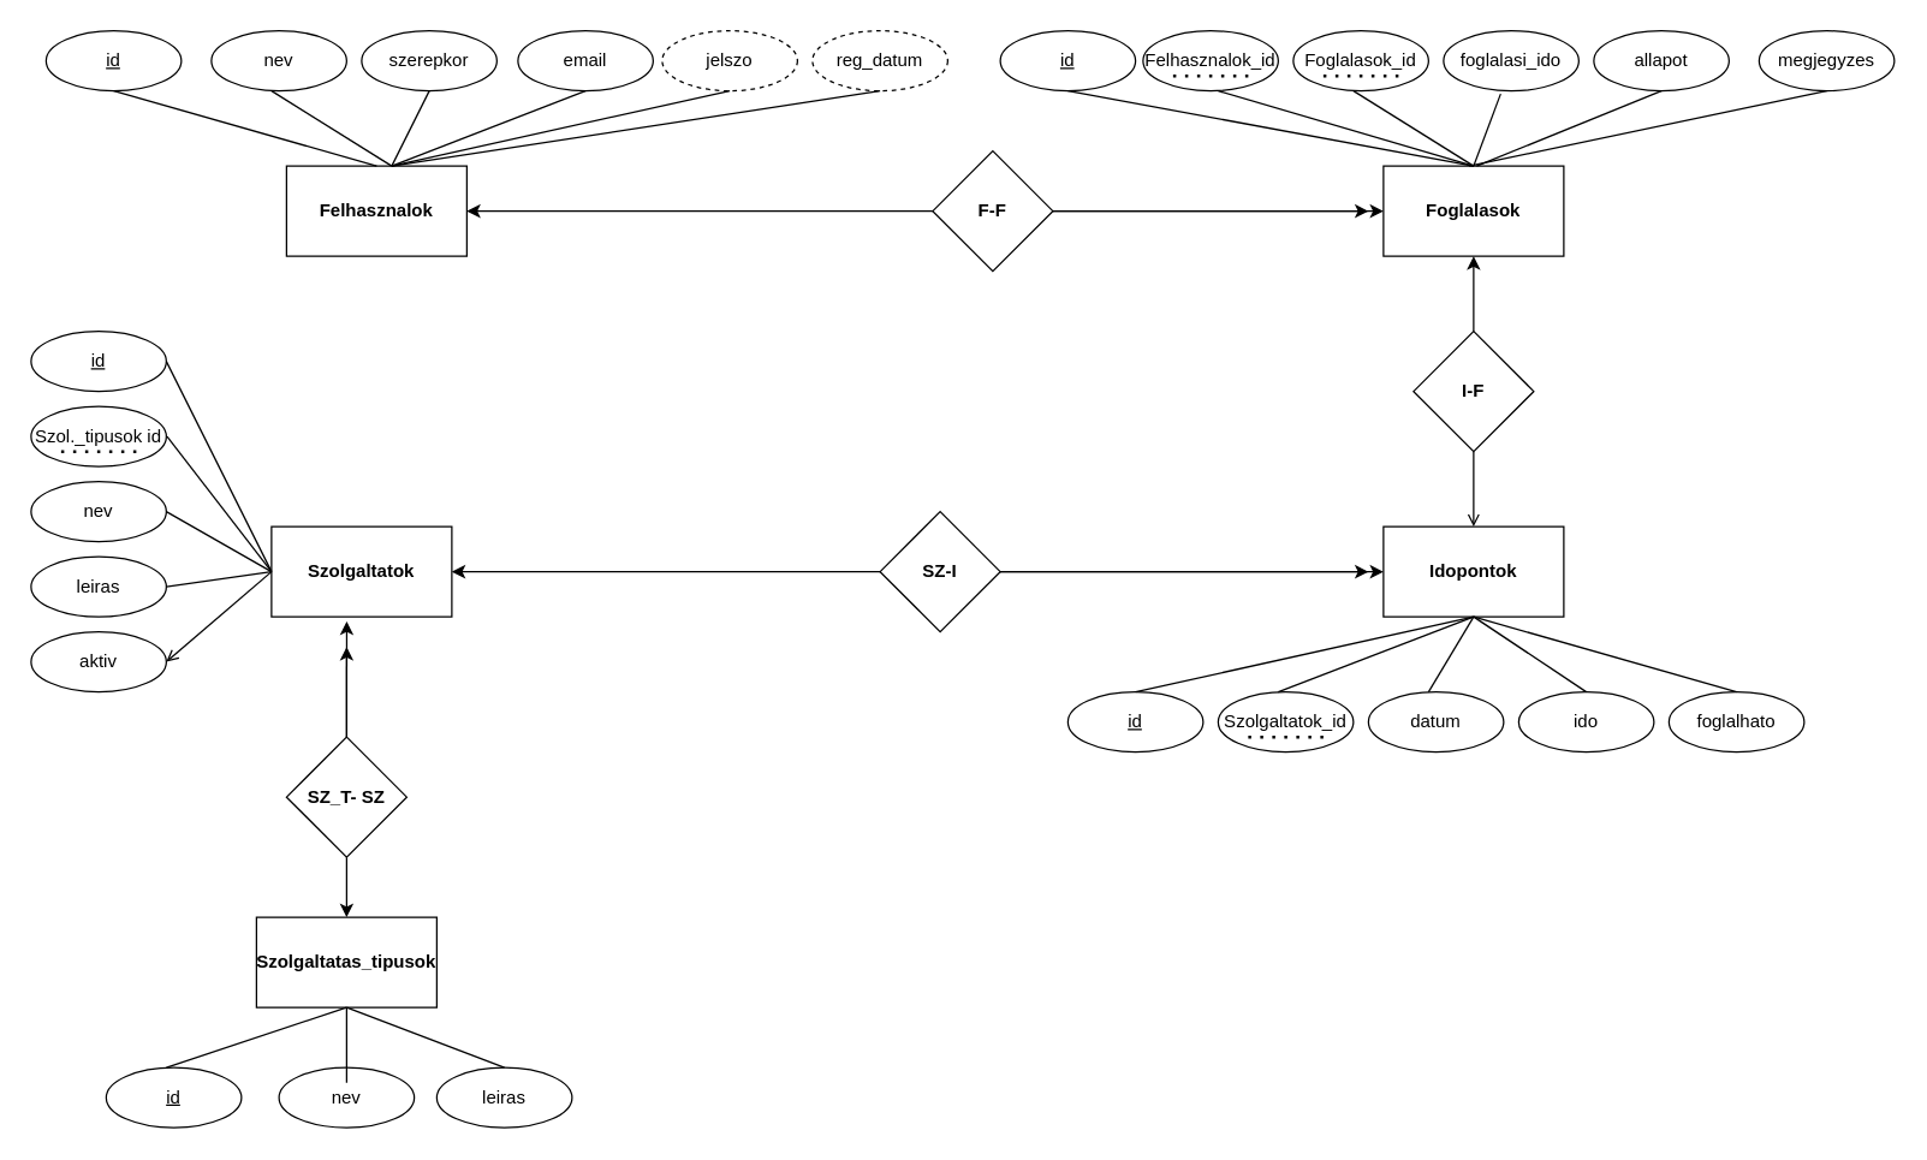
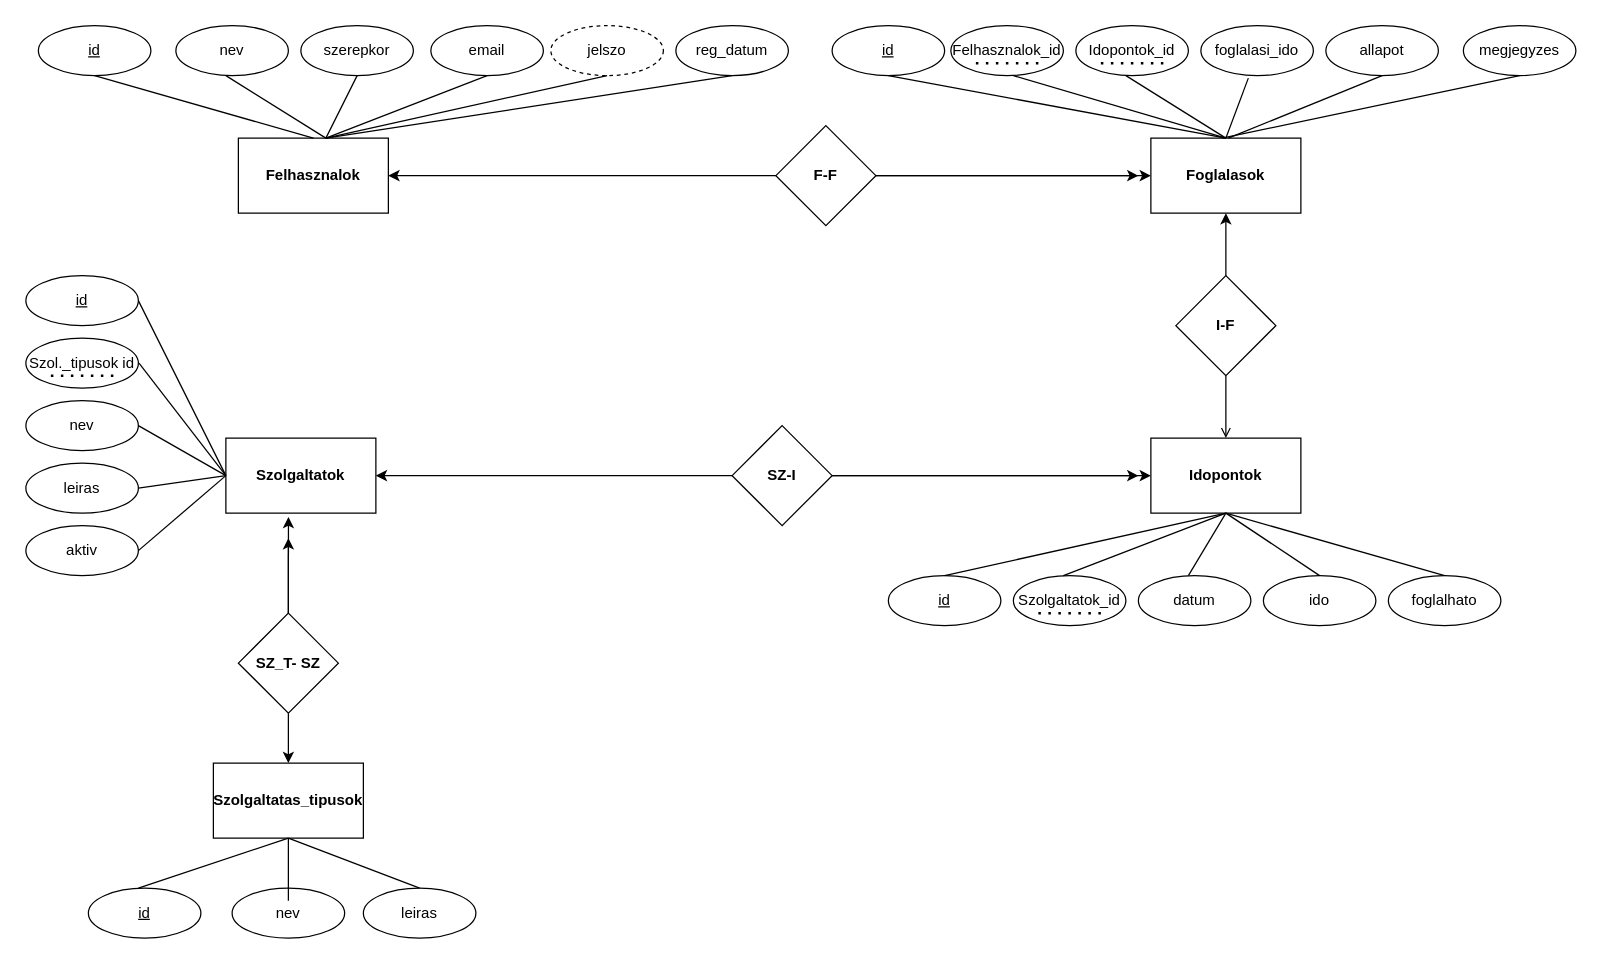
  <mxCell id="0" />
  <mxCell id="1" parent="0" />
  <mxCell id="2" value="&lt;b&gt;Felhasznalok&lt;/b&gt;" style="rounded=0;whiteSpace=wrap;html=1;" vertex="1" parent="1"><mxGeometry x="190" y="110" width="120" height="60" as="geometry" /></mxCell>
  <mxCell id="3" value="&lt;u&gt;id&lt;/u&gt;" style="ellipse;whiteSpace=wrap;html=1;" vertex="1" parent="1"><mxGeometry x="30" y="20" width="90" height="40" as="geometry" /></mxCell>
  <mxCell id="4" value="nev" style="ellipse;whiteSpace=wrap;html=1;" vertex="1" parent="1"><mxGeometry x="140" y="20" width="90" height="40" as="geometry" /></mxCell>
  <mxCell id="5" value="email" style="ellipse;whiteSpace=wrap;html=1;" vertex="1" parent="1"><mxGeometry x="344" y="20" width="90" height="40" as="geometry" /></mxCell>
  <mxCell id="6" value="jelszo" style="ellipse;whiteSpace=wrap;html=1;dashed=1;" vertex="1" parent="1"><mxGeometry x="440" y="20" width="90" height="40" as="geometry" /></mxCell>
  <mxCell id="7" value="szerepkor" style="ellipse;whiteSpace=wrap;html=1;" vertex="1" parent="1"><mxGeometry x="240" y="20" width="90" height="40" as="geometry" /></mxCell>
  <mxCell id="8" value="&lt;b&gt;Szolgaltatok&lt;/b&gt;" style="rounded=0;whiteSpace=wrap;html=1;" vertex="1" parent="1"><mxGeometry x="180" y="350" width="120" height="60" as="geometry" /></mxCell>
- <mxCell id="9" value="reg_datum" style="ellipse;whiteSpace=wrap;html=1;dashed=1;" vertex="1" parent="1"><mxGeometry x="540" y="20" width="90" height="40" as="geometry" /></mxCell>
+ <mxCell id="9" value="reg_datum" style="ellipse;whiteSpace=wrap;html=1;" vertex="1" parent="1"><mxGeometry x="540" y="20" width="90" height="40" as="geometry" /></mxCell>
  <mxCell id="10" value="&lt;u style=&quot;&quot;&gt;id&lt;/u&gt;" style="ellipse;whiteSpace=wrap;html=1;" vertex="1" parent="1"><mxGeometry y="220" width="90" height="40" as="geometry" x="20" /></mxCell>
  <mxCell id="11" value="&lt;font style=&quot;font-size: 12px;&quot;&gt;Szol._tipusok id&lt;/font&gt;" style="ellipse;whiteSpace=wrap;html=1;" vertex="1" parent="1"><mxGeometry y="270" width="90" height="40" as="geometry" x="20" /></mxCell>
  <mxCell id="12" value="nev" style="ellipse;whiteSpace=wrap;html=1;" vertex="1" parent="1"><mxGeometry y="320" width="90" height="40" as="geometry" x="20" /></mxCell>
  <mxCell id="13" value="leiras" style="ellipse;whiteSpace=wrap;html=1;" vertex="1" parent="1"><mxGeometry y="370" width="90" height="40" as="geometry" x="20" /></mxCell>
  <mxCell id="14" value="aktiv" style="ellipse;whiteSpace=wrap;html=1;" vertex="1" parent="1"><mxGeometry y="420" width="90" height="40" as="geometry" x="20" /></mxCell>
  <mxCell id="15" value="&lt;b&gt;Foglalasok&lt;/b&gt;" style="rounded=0;whiteSpace=wrap;html=1;" vertex="1" parent="1"><mxGeometry x="920" y="110" width="120" height="60" as="geometry" /></mxCell>
  <mxCell id="16" value="&lt;u&gt;id&lt;/u&gt;" style="ellipse;whiteSpace=wrap;html=1;" vertex="1" parent="1"><mxGeometry x="665" y="20" width="90" height="40" as="geometry" /></mxCell>
  <mxCell id="17" value="Felhasznalok_id" style="ellipse;whiteSpace=wrap;html=1;" vertex="1" parent="1"><mxGeometry x="760" y="20" width="90" height="40" as="geometry" /></mxCell>
- <mxCell id="18" value="Foglalasok_id" style="ellipse;whiteSpace=wrap;html=1;" vertex="1" parent="1"><mxGeometry x="860" y="20" width="90" height="40" as="geometry" /></mxCell>
+ <mxCell id="18" value="Idopontok_id" style="ellipse;whiteSpace=wrap;html=1;" vertex="1" parent="1"><mxGeometry x="860" y="20" width="90" height="40" as="geometry" /></mxCell>
  <mxCell id="19" value="foglalasi_ido&lt;span style=&quot;color: rgba(0, 0, 0, 0); font-family: monospace; font-size: 0px; text-align: start; text-wrap-mode: nowrap;&quot;&gt;%3CmxGraphModel%3E%3Croot%3E%3CmxCell%20id%3D%220%22%2F%3E%3CmxCell%20id%3D%221%22%20parent%3D%220%22%2F%3E%3CmxCell%20id%3D%222%22%20value%3D%22leiras%22%20style%3D%22ellipse%3BwhiteSpace%3Dwrap%3Bhtml%3D1%3B%22%20vertex%3D%221%22%20parent%3D%221%22%3E%3CmxGeometry%20x%3D%22490%22%20y%3D%22580%22%20width%3D%2290%22%20height%3D%2240%22%20as%3D%22geometry%22%2F%3E%3C%2FmxCell%3E%3C%2Froot%3E%3C%2FmxGraphModel%3E&lt;/span&gt;&lt;span style=&quot;color: rgba(0, 0, 0, 0); font-family: monospace; font-size: 0px; text-align: start; text-wrap-mode: nowrap;&quot;&gt;%3CmxGraphModel%3E%3Croot%3E%3CmxCell%20id%3D%220%22%2F%3E%3CmxCell%20id%3D%221%22%20parent%3D%220%22%2F%3E%3CmxCell%20id%3D%222%22%20value%3D%22leiras%22%20style%3D%22ellipse%3BwhiteSpace%3Dwrap%3Bhtml%3D1%3B%22%20vertex%3D%221%22%20parent%3D%221%22%3E%3CmxGeometry%20x%3D%22490%22%20y%3D%22580%22%20width%3D%2290%22%20height%3D%2240%22%20as%3D%22geometry%22%2F%3E%3C%2FmxCell%3E%3C%2Froot%3E%3C%2FmxGraphModel%3E&lt;/span&gt;" style="ellipse;whiteSpace=wrap;html=1;" vertex="1" parent="1"><mxGeometry x="960" y="20" width="90" height="40" as="geometry" /></mxCell>
  <mxCell id="20" value="allapot" style="ellipse;whiteSpace=wrap;html=1;" vertex="1" parent="1"><mxGeometry x="1060" y="20" width="90" height="40" as="geometry" /></mxCell>
  <mxCell id="21" value="megjegyzes" style="ellipse;whiteSpace=wrap;html=1;" vertex="1" parent="1"><mxGeometry x="1170" y="20" width="90" height="40" as="geometry" /></mxCell>
  <mxCell id="22" value="" style="endArrow=none;html=1;rounded=0;exitX=0.5;exitY=0;exitDx=0;exitDy=0;entryX=0.5;entryY=1;entryDx=0;entryDy=0;" edge="1" parent="1" source="2" target="3"><mxGeometry width="50" height="50" relative="1" as="geometry"><mxPoint x="30" y="130" as="sourcePoint" /><mxPoint x="80" y="80" as="targetPoint" /></mxGeometry></mxCell>
  <mxCell id="23" value="" style="endArrow=none;html=1;rounded=0;entryX=0.5;entryY=1;entryDx=0;entryDy=0;" edge="1" parent="1"><mxGeometry width="50" height="50" relative="1" as="geometry"><mxPoint x="260" y="110" as="sourcePoint" /><mxPoint x="180" y="60" as="targetPoint" /></mxGeometry></mxCell>
  <mxCell id="24" value="" style="endArrow=none;html=1;rounded=0;exitX=0.5;exitY=1;exitDx=0;exitDy=0;" edge="1" parent="1" source="7"><mxGeometry width="50" height="50" relative="1" as="geometry"><mxPoint x="250" y="130" as="sourcePoint" /><mxPoint x="260" y="110" as="targetPoint" /></mxGeometry></mxCell>
  <mxCell id="25" value="" style="endArrow=none;html=1;rounded=0;entryX=0.5;entryY=1;entryDx=0;entryDy=0;" edge="1" parent="1" target="5"><mxGeometry width="50" height="50" relative="1" as="geometry"><mxPoint x="260" y="110" as="sourcePoint" /><mxPoint x="420" y="90" as="targetPoint" /></mxGeometry></mxCell>
  <mxCell id="26" value="" style="endArrow=none;html=1;rounded=0;entryX=0.5;entryY=1;entryDx=0;entryDy=0;" edge="1" parent="1" target="6"><mxGeometry width="50" height="50" relative="1" as="geometry"><mxPoint x="260" y="110" as="sourcePoint" /><mxPoint x="389" y="60" as="targetPoint" /></mxGeometry></mxCell>
  <mxCell id="27" value="" style="endArrow=none;html=1;rounded=0;entryX=0.5;entryY=1;entryDx=0;entryDy=0;" edge="1" parent="1" target="9"><mxGeometry width="50" height="50" relative="1" as="geometry"><mxPoint x="260" y="110" as="sourcePoint" /><mxPoint x="595" y="80" as="targetPoint" /></mxGeometry></mxCell>
  <mxCell id="28" style="edgeStyle=orthogonalEdgeStyle;rounded=0;orthogonalLoop=1;jettySize=auto;html=1;exitX=1;exitY=0.5;exitDx=0;exitDy=0;" edge="1" parent="1" source="31" target="15"><mxGeometry relative="1" as="geometry" /></mxCell>
  <mxCell id="29" style="edgeStyle=orthogonalEdgeStyle;rounded=0;orthogonalLoop=1;jettySize=auto;html=1;exitX=1;exitY=0.5;exitDx=0;exitDy=0;" edge="1" parent="1" source="31"><mxGeometry relative="1" as="geometry"><mxPoint x="910" y="140" as="targetPoint" /></mxGeometry></mxCell>
  <mxCell id="30" style="edgeStyle=orthogonalEdgeStyle;rounded=0;orthogonalLoop=1;jettySize=auto;html=1;exitX=0;exitY=0.5;exitDx=0;exitDy=0;entryX=1;entryY=0.5;entryDx=0;entryDy=0;" edge="1" parent="1" source="31" target="2"><mxGeometry relative="1" as="geometry" /></mxCell>
  <mxCell id="31" value="&lt;b&gt;F-F&lt;/b&gt;" style="rhombus;whiteSpace=wrap;html=1;" vertex="1" parent="1"><mxGeometry x="620" y="100" width="80" height="80" as="geometry" /></mxCell>
  <mxCell id="32" value="" style="endArrow=none;html=1;rounded=0;entryX=1;entryY=0.5;entryDx=0;entryDy=0;" edge="1" parent="1" target="10"><mxGeometry width="50" height="50" relative="1" as="geometry"><mxPoint x="180" y="380" as="sourcePoint" /><mxPoint x="310" y="320" as="targetPoint" /></mxGeometry></mxCell>
  <mxCell id="33" value="" style="endArrow=none;html=1;rounded=0;exitX=0.5;exitY=1;exitDx=0;exitDy=0;" edge="1" parent="1"><mxGeometry width="50" height="50" relative="1" as="geometry"><mxPoint x="110.5" y="290" as="sourcePoint" /><mxPoint x="180" y="380" as="targetPoint" /></mxGeometry></mxCell>
  <mxCell id="34" value="" style="endArrow=none;html=1;rounded=0;" edge="1" parent="1"><mxGeometry width="50" height="50" relative="1" as="geometry"><mxPoint x="180" y="380" as="sourcePoint" /><mxPoint x="110" y="340" as="targetPoint" /></mxGeometry></mxCell>
  <mxCell id="35" value="" style="endArrow=none;html=1;rounded=0;entryX=1;entryY=0.5;entryDx=0;entryDy=0;" edge="1" parent="1" target="13"><mxGeometry width="50" height="50" relative="1" as="geometry"><mxPoint x="180" y="380" as="sourcePoint" /><mxPoint x="240" y="490" as="targetPoint" /></mxGeometry></mxCell>
- <mxCell id="36" value="" style="endArrow=open;html=1;rounded=0;entryX=1;entryY=0.5;entryDx=0;entryDy=0;exitX=0;exitY=0.5;exitDx=0;exitDy=0;" edge="1" parent="1" source="8" target="14"><mxGeometry width="50" height="50" relative="1" as="geometry"><mxPoint x="240" y="410" as="sourcePoint" /><mxPoint x="375" y="460" as="targetPoint" /></mxGeometry></mxCell>
+ <mxCell id="36" value="" style="endArrow=none;html=1;rounded=0;entryX=1;entryY=0.5;entryDx=0;entryDy=0;exitX=0;exitY=0.5;exitDx=0;exitDy=0;" edge="1" parent="1" source="8" target="14"><mxGeometry width="50" height="50" relative="1" as="geometry"><mxPoint x="240" y="410" as="sourcePoint" /><mxPoint x="375" y="460" as="targetPoint" /></mxGeometry></mxCell>
  <mxCell id="37" value="&lt;b&gt;Idopontok&lt;/b&gt;" style="rounded=0;whiteSpace=wrap;html=1;" vertex="1" parent="1"><mxGeometry x="920" y="350" width="120" height="60" as="geometry" /></mxCell>
  <mxCell id="38" value="&lt;u&gt;id&lt;/u&gt;" style="ellipse;whiteSpace=wrap;html=1;" vertex="1" parent="1"><mxGeometry x="710" y="460" width="90" height="40" as="geometry" /></mxCell>
  <mxCell id="39" value="Szolgaltatok_id" style="ellipse;whiteSpace=wrap;html=1;" vertex="1" parent="1"><mxGeometry x="810" y="460" width="90" height="40" as="geometry" /></mxCell>
  <mxCell id="40" value="datum" style="ellipse;whiteSpace=wrap;html=1;" vertex="1" parent="1"><mxGeometry x="910" y="460" width="90" height="40" as="geometry" /></mxCell>
  <mxCell id="41" value="ido" style="ellipse;whiteSpace=wrap;html=1;" vertex="1" parent="1"><mxGeometry x="1010" y="460" width="90" height="40" as="geometry" /></mxCell>
  <mxCell id="42" value="foglalhato" style="ellipse;whiteSpace=wrap;html=1;" vertex="1" parent="1"><mxGeometry x="1110" y="460" width="90" height="40" as="geometry" /></mxCell>
  <mxCell id="43" value="" style="endArrow=none;html=1;rounded=0;exitX=0.5;exitY=0;exitDx=0;exitDy=0;" edge="1" parent="1" source="38"><mxGeometry width="50" height="50" relative="1" as="geometry"><mxPoint x="930" y="460" as="sourcePoint" /><mxPoint x="980" y="410" as="targetPoint" /></mxGeometry></mxCell>
  <mxCell id="44" value="" style="endArrow=none;html=1;rounded=0;exitX=0.5;exitY=0;exitDx=0;exitDy=0;" edge="1" parent="1"><mxGeometry width="50" height="50" relative="1" as="geometry"><mxPoint x="850" y="460" as="sourcePoint" /><mxPoint x="980" y="410" as="targetPoint" /></mxGeometry></mxCell>
  <mxCell id="45" value="" style="endArrow=none;html=1;rounded=0;exitX=0.5;exitY=0;exitDx=0;exitDy=0;" edge="1" parent="1"><mxGeometry width="50" height="50" relative="1" as="geometry"><mxPoint x="950" y="460" as="sourcePoint" /><mxPoint x="980" y="410" as="targetPoint" /></mxGeometry></mxCell>
  <mxCell id="46" value="" style="endArrow=none;html=1;rounded=0;exitX=0.5;exitY=0;exitDx=0;exitDy=0;" edge="1" parent="1" source="41"><mxGeometry width="50" height="50" relative="1" as="geometry"><mxPoint x="950" y="460" as="sourcePoint" /><mxPoint x="980" y="410" as="targetPoint" /></mxGeometry></mxCell>
  <mxCell id="47" value="" style="endArrow=none;html=1;rounded=0;exitX=0.5;exitY=0;exitDx=0;exitDy=0;" edge="1" parent="1"><mxGeometry width="50" height="50" relative="1" as="geometry"><mxPoint x="1155" y="460" as="sourcePoint" /><mxPoint x="980" y="410" as="targetPoint" /></mxGeometry></mxCell>
  <mxCell id="48" value="&lt;b&gt;Szolgaltatas_tipusok&lt;/b&gt;" style="rounded=0;whiteSpace=wrap;html=1;" vertex="1" parent="1"><mxGeometry x="170" y="610" width="120" height="60" as="geometry" /></mxCell>
  <mxCell id="49" value="&lt;u&gt;id&lt;/u&gt;" style="ellipse;whiteSpace=wrap;html=1;" vertex="1" parent="1"><mxGeometry x="70" y="710" width="90" height="40" as="geometry" /></mxCell>
  <mxCell id="50" value="nev" style="ellipse;whiteSpace=wrap;html=1;" vertex="1" parent="1"><mxGeometry x="185" y="710" width="90" height="40" as="geometry" /></mxCell>
  <mxCell id="51" value="leiras" style="ellipse;whiteSpace=wrap;html=1;" vertex="1" parent="1"><mxGeometry x="290" y="710" width="90" height="40" as="geometry" /></mxCell>
  <mxCell id="52" style="edgeStyle=orthogonalEdgeStyle;rounded=0;orthogonalLoop=1;jettySize=auto;html=1;exitX=1;exitY=0.5;exitDx=0;exitDy=0;" edge="1" parent="1" source="55" target="37"><mxGeometry relative="1" as="geometry" /></mxCell>
  <mxCell id="53" style="edgeStyle=orthogonalEdgeStyle;rounded=0;orthogonalLoop=1;jettySize=auto;html=1;exitX=1;exitY=0.5;exitDx=0;exitDy=0;" edge="1" parent="1" source="55"><mxGeometry relative="1" as="geometry"><mxPoint x="910" y="380" as="targetPoint" /></mxGeometry></mxCell>
  <mxCell id="54" style="edgeStyle=orthogonalEdgeStyle;rounded=0;orthogonalLoop=1;jettySize=auto;html=1;exitX=0;exitY=0.5;exitDx=0;exitDy=0;entryX=1;entryY=0.5;entryDx=0;entryDy=0;" edge="1" parent="1" source="55" target="8"><mxGeometry relative="1" as="geometry" /></mxCell>
  <mxCell id="55" value="&lt;b&gt;SZ-I&lt;/b&gt;" style="rhombus;whiteSpace=wrap;html=1;" vertex="1" parent="1"><mxGeometry x="585" y="340" width="80" height="80" as="geometry" /></mxCell>
  <mxCell id="56" style="edgeStyle=orthogonalEdgeStyle;rounded=0;orthogonalLoop=1;jettySize=auto;html=1;exitX=0.5;exitY=0;exitDx=0;exitDy=0;entryX=0.5;entryY=1;entryDx=0;entryDy=0;" edge="1" parent="1" source="58" target="15"><mxGeometry relative="1" as="geometry" /></mxCell>
  <mxCell id="57" style="edgeStyle=orthogonalEdgeStyle;rounded=0;orthogonalLoop=1;jettySize=auto;html=1;exitX=0.5;exitY=1;exitDx=0;exitDy=0;entryX=0.5;entryY=0;entryDx=0;entryDy=0;endArrow=open;" edge="1" parent="1" source="58" target="37"><mxGeometry relative="1" as="geometry" /></mxCell>
  <mxCell id="58" value="&lt;b&gt;I-F&lt;/b&gt;" style="rhombus;whiteSpace=wrap;html=1;" vertex="1" parent="1"><mxGeometry x="940" y="220" width="80" height="80" as="geometry" /></mxCell>
  <mxCell id="59" value="" style="endArrow=none;html=1;rounded=0;entryX=0.5;entryY=1;entryDx=0;entryDy=0;" edge="1" parent="1" target="48"><mxGeometry width="50" height="50" relative="1" as="geometry"><mxPoint x="110" y="710" as="sourcePoint" /><mxPoint x="160" y="660" as="targetPoint" /></mxGeometry></mxCell>
  <mxCell id="60" value="" style="endArrow=none;html=1;rounded=0;entryX=0.5;entryY=1;entryDx=0;entryDy=0;" edge="1" parent="1" target="48"><mxGeometry width="50" height="50" relative="1" as="geometry"><mxPoint x="230" y="720" as="sourcePoint" /><mxPoint x="350" y="670" as="targetPoint" /></mxGeometry></mxCell>
  <mxCell id="61" value="" style="endArrow=none;html=1;rounded=0;entryX=0.5;entryY=1;entryDx=0;entryDy=0;exitX=0.5;exitY=0;exitDx=0;exitDy=0;" edge="1" parent="1" source="51" target="48"><mxGeometry width="50" height="50" relative="1" as="geometry"><mxPoint x="240" y="700" as="sourcePoint" /><mxPoint x="260" y="660" as="targetPoint" /></mxGeometry></mxCell>
  <mxCell id="62" style="edgeStyle=orthogonalEdgeStyle;rounded=0;orthogonalLoop=1;jettySize=auto;html=1;exitX=0.5;exitY=0;exitDx=0;exitDy=0;" edge="1" parent="1" source="64"><mxGeometry relative="1" as="geometry"><mxPoint x="230" y="430" as="targetPoint" /></mxGeometry></mxCell>
  <mxCell id="63" style="edgeStyle=orthogonalEdgeStyle;rounded=0;orthogonalLoop=1;jettySize=auto;html=1;exitX=0.5;exitY=1;exitDx=0;exitDy=0;" edge="1" parent="1" source="64" target="48"><mxGeometry relative="1" as="geometry" /></mxCell>
  <mxCell id="64" value="&lt;b&gt;SZ_T- SZ&lt;/b&gt;" style="rhombus;whiteSpace=wrap;html=1;" vertex="1" parent="1"><mxGeometry x="190" y="490" width="80" height="80" as="geometry" /></mxCell>
  <mxCell id="65" style="edgeStyle=orthogonalEdgeStyle;rounded=0;orthogonalLoop=1;jettySize=auto;html=1;exitX=0.5;exitY=0;exitDx=0;exitDy=0;entryX=0.417;entryY=1.05;entryDx=0;entryDy=0;entryPerimeter=0;" edge="1" parent="1" source="64" target="8"><mxGeometry relative="1" as="geometry" /></mxCell>
  <mxCell id="66" value="" style="endArrow=none;html=1;rounded=0;exitX=0.5;exitY=0;exitDx=0;exitDy=0;" edge="1" parent="1" source="15"><mxGeometry width="50" height="50" relative="1" as="geometry"><mxPoint x="660" y="110" as="sourcePoint" /><mxPoint x="710" y="60" as="targetPoint" /></mxGeometry></mxCell>
  <mxCell id="67" value="" style="endArrow=none;html=1;rounded=0;exitX=0.5;exitY=0;exitDx=0;exitDy=0;" edge="1" parent="1" source="15"><mxGeometry width="50" height="50" relative="1" as="geometry"><mxPoint x="1080" y="110" as="sourcePoint" /><mxPoint x="810" y="60" as="targetPoint" /></mxGeometry></mxCell>
  <mxCell id="68" value="" style="endArrow=none;html=1;rounded=0;exitX=0.5;exitY=0;exitDx=0;exitDy=0;" edge="1" parent="1" source="15"><mxGeometry width="50" height="50" relative="1" as="geometry"><mxPoint x="1070" y="110" as="sourcePoint" /><mxPoint x="900" y="60" as="targetPoint" /></mxGeometry></mxCell>
  <mxCell id="69" value="" style="endArrow=none;html=1;rounded=0;exitX=0.422;exitY=1.05;exitDx=0;exitDy=0;exitPerimeter=0;" edge="1" parent="1" source="19"><mxGeometry width="50" height="50" relative="1" as="geometry"><mxPoint x="1050" y="150" as="sourcePoint" /><mxPoint x="980" y="110" as="targetPoint" /></mxGeometry></mxCell>
  <mxCell id="70" value="" style="endArrow=none;html=1;rounded=0;exitX=0.5;exitY=1;exitDx=0;exitDy=0;" edge="1" parent="1" source="20"><mxGeometry width="50" height="50" relative="1" as="geometry"><mxPoint x="1000" y="62" as="sourcePoint" /><mxPoint x="982" y="110" as="targetPoint" /></mxGeometry></mxCell>
  <mxCell id="71" value="" style="endArrow=none;html=1;rounded=0;exitX=0.5;exitY=1;exitDx=0;exitDy=0;" edge="1" parent="1" source="21"><mxGeometry width="50" height="50" relative="1" as="geometry"><mxPoint x="1100" y="60" as="sourcePoint" /><mxPoint x="977" y="110" as="targetPoint" /></mxGeometry></mxCell>
  <mxCell id="72" value="" style="endArrow=none;dashed=1;html=1;dashPattern=1 3;strokeWidth=2;rounded=0;" edge="1" parent="1"><mxGeometry width="50" height="50" relative="1" as="geometry"><mxPoint x="780" y="50" as="sourcePoint" /><mxPoint x="830" y="50" as="targetPoint" /></mxGeometry></mxCell>
  <mxCell id="73" value="" style="endArrow=none;dashed=1;html=1;dashPattern=1 3;strokeWidth=2;rounded=0;" edge="1" parent="1"><mxGeometry width="50" height="50" relative="1" as="geometry"><mxPoint x="880" y="50" as="sourcePoint" /><mxPoint x="930" y="50" as="targetPoint" /></mxGeometry></mxCell>
  <mxCell id="74" value="" style="endArrow=none;dashed=1;html=1;dashPattern=1 3;strokeWidth=2;rounded=0;" edge="1" parent="1"><mxGeometry width="50" height="50" relative="1" as="geometry"><mxPoint x="40" y="300" as="sourcePoint" /><mxPoint x="90" y="300" as="targetPoint" /></mxGeometry></mxCell>
  <mxCell id="75" value="" style="endArrow=none;dashed=1;html=1;dashPattern=1 3;strokeWidth=2;rounded=0;" edge="1" parent="1"><mxGeometry width="50" height="50" relative="1" as="geometry"><mxPoint x="830" y="490" as="sourcePoint" /><mxPoint x="880" y="490" as="targetPoint" /></mxGeometry></mxCell>
